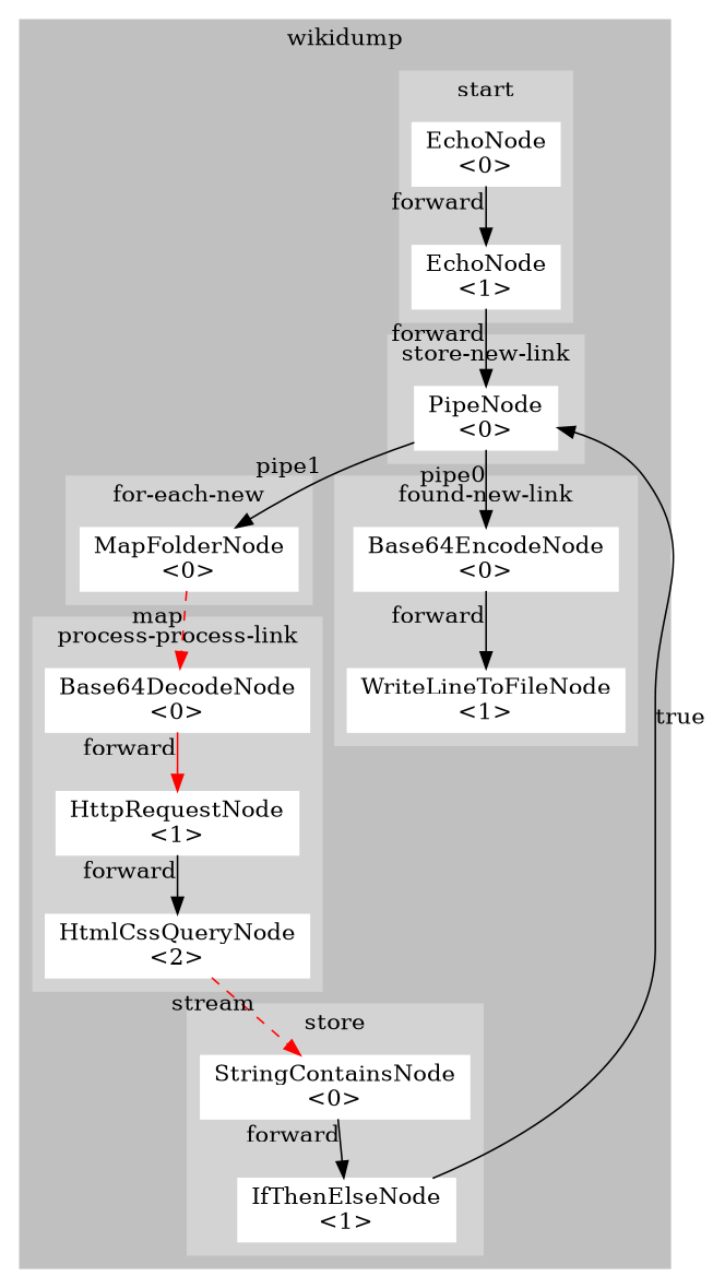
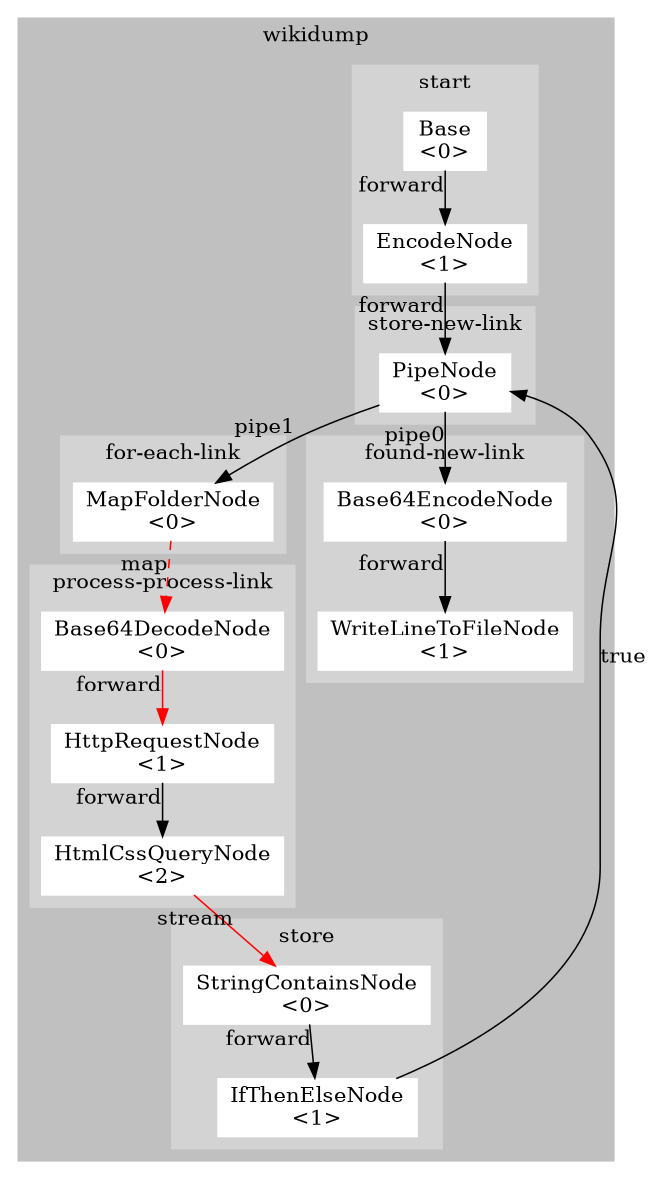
  digraph {
    node [color=white shape=rectangle style=filled]
    edge [xlabel=forward]
    n1 [label="PipeNode\n<0>"]
    n2 [label="Base64DecodeNode\n<0>"]
    n3 [label="HtmlCssQueryNode\n<2>"]
    n4 [label="HttpRequestNode\n<1>"]
-   n5 [label="EchoNode\n<0>"]
-   n6 [label="EchoNode\n<1>"]
+   n5 [label="Base\n<0>"]
+   n6 [label="EncodeNode\n<1>"]
    n7 [label="MapFolderNode\n<0>"]
    n8 [label="IfThenElseNode\n<1>"]
    n9 [label="StringContainsNode\n<0>"]
    n10 [label="Base64EncodeNode\n<0>"]
    n11 [label="WriteLineToFileNode\n<1>"]
    subgraph cluster_1 {
      color=grey
      label=wikidump
      style=filled
      subgraph cluster_2 {
        color=lightgrey
        label="store-new-link"
        style=filled
        n1
      }
      subgraph cluster_3 {
        color=lightgrey
        label="process-process-link"
        style=filled
        n2
        n3
        n4
      }
      subgraph cluster_4 {
        color=lightgrey
        label=start
        style=filled
        n5
        n6
      }
      subgraph cluster_5 {
        color=lightgrey
-       label="for-each-new"
+       label="for-each-link"
        style=filled
        n7
      }
      subgraph cluster_6 {
        color=lightgrey
        label=store
        style=filled
        n8
        n9
      }
      subgraph cluster_7 {
        color=lightgrey
        label="found-new-link"
        style=filled
        n10
        n11
      }
    }
    n1 -> n7 [xlabel=pipe1]
    n1 -> n10 [xlabel=pipe0]
    n2 -> n4 [color=red]
-   n3 -> n9 [color=red style=dashed xlabel=stream]
+   n3 -> n9 [color=red style=solid xlabel=stream]
    n4 -> n3
    n5 -> n6
    n6 -> n1
    n7 -> n2 [color=red style=dashed xlabel=map]
    n8 -> n1 [xlabel=true]
    n9 -> n8
    n10 -> n11
  }
